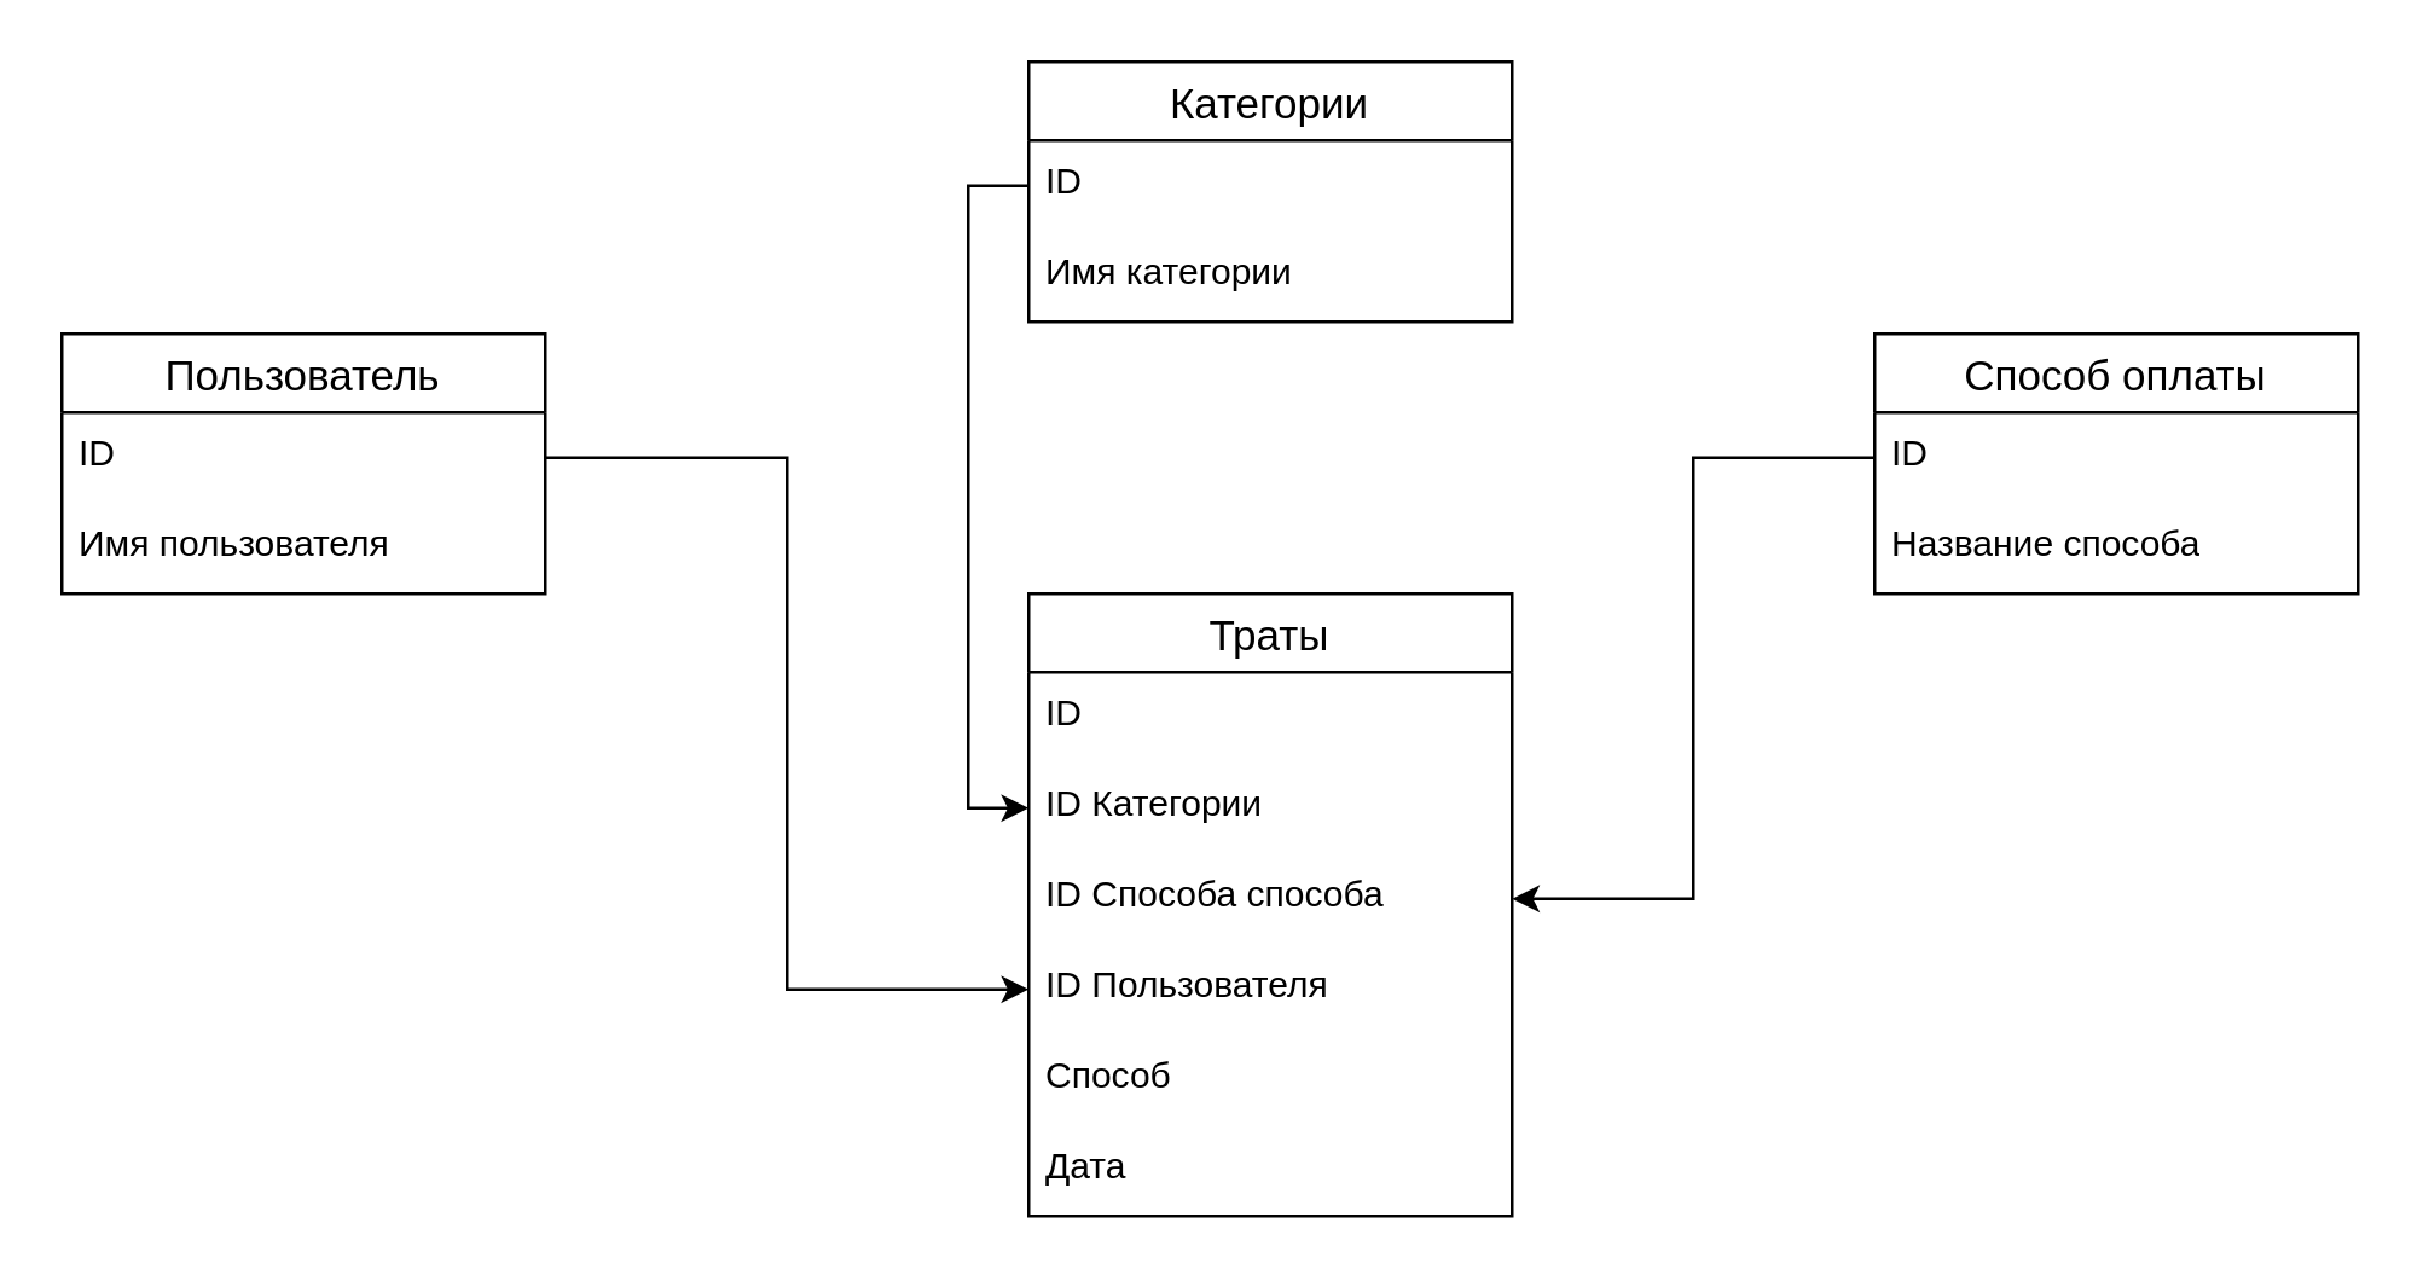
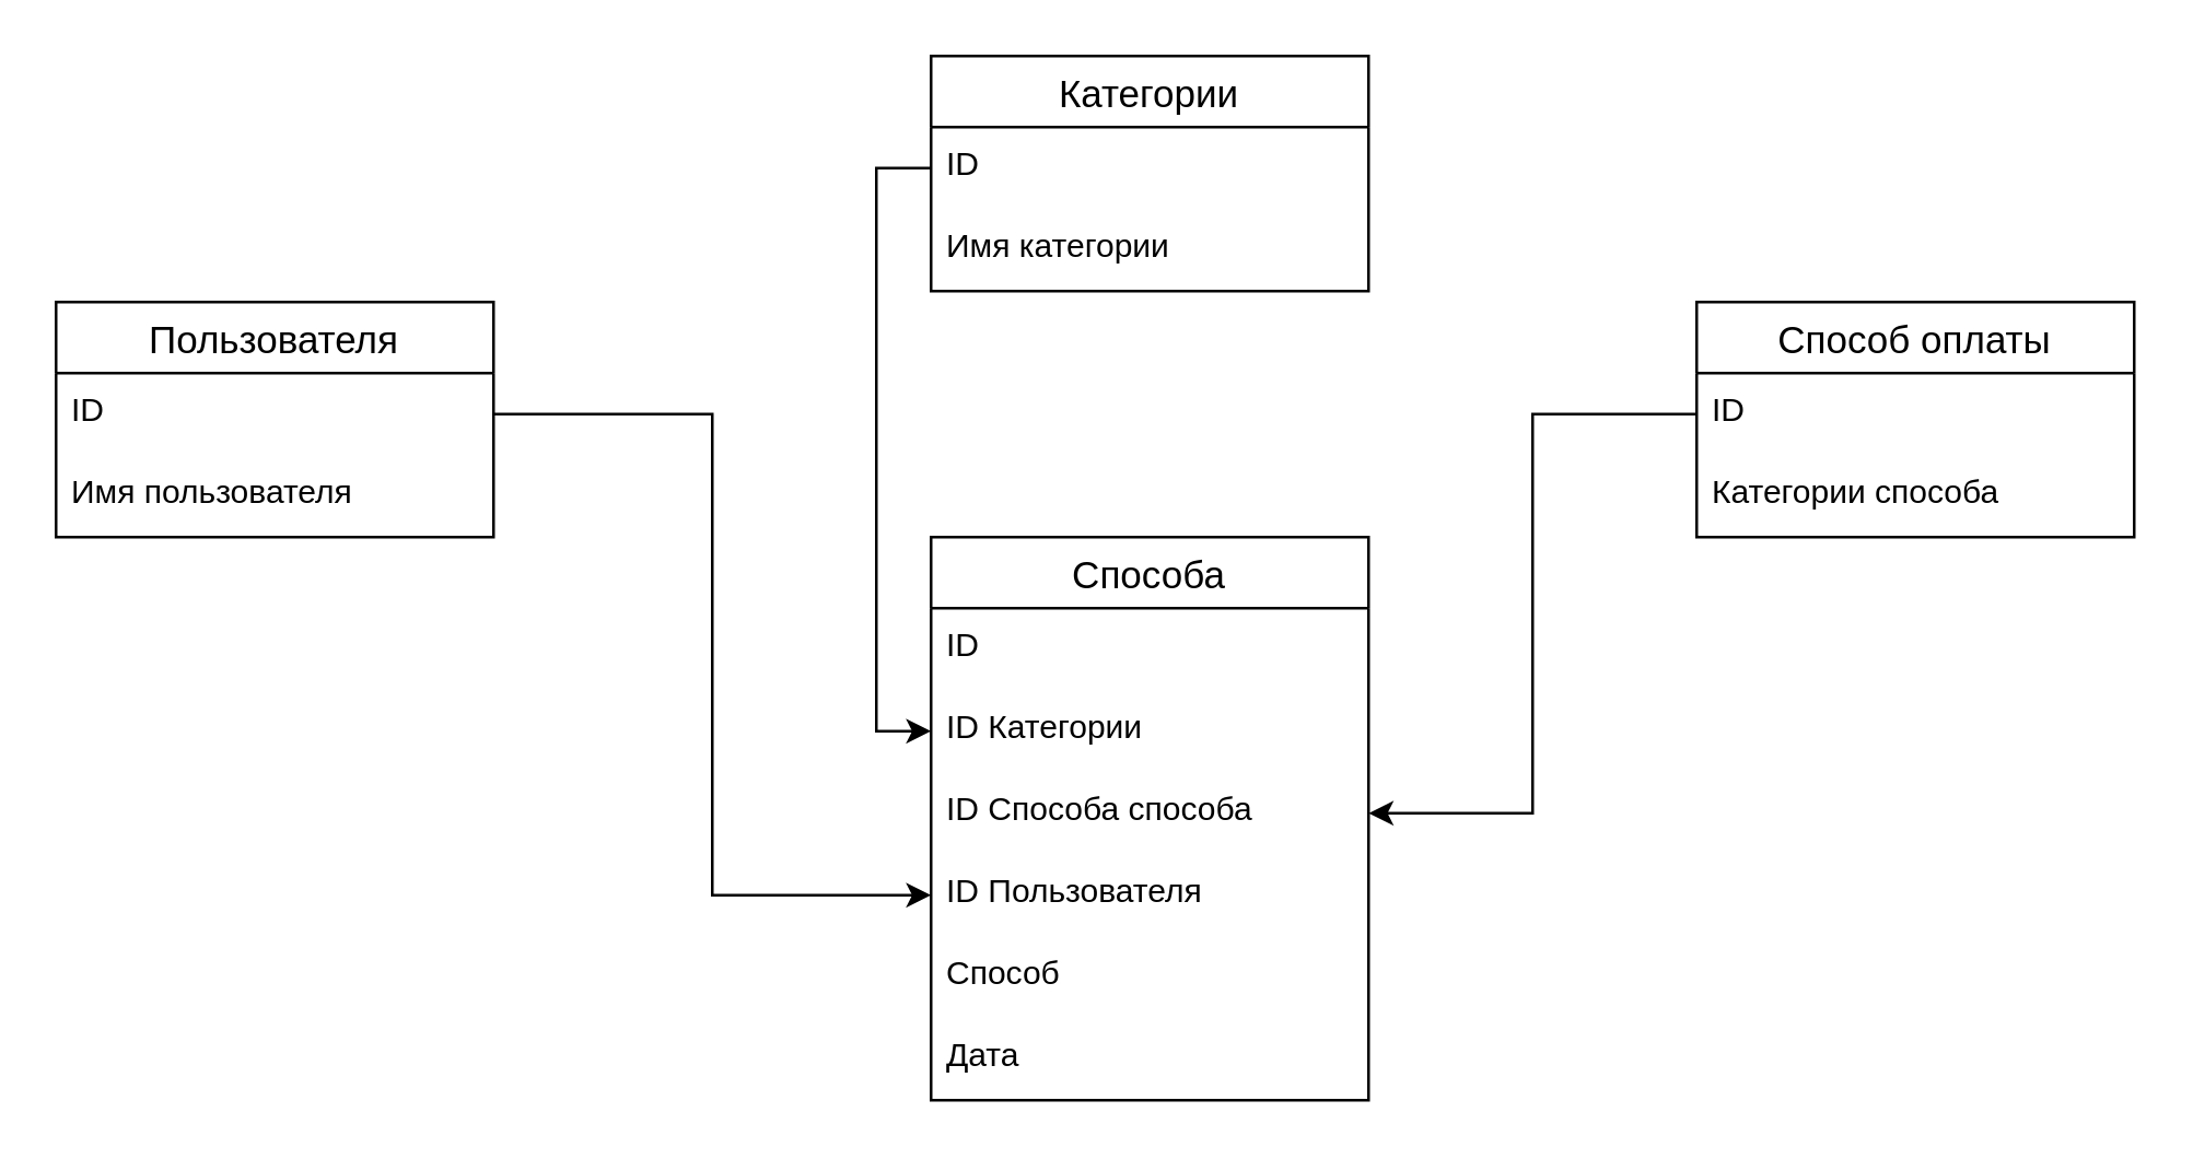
  <mxCell id="0" />
  <mxCell id="1" parent="0" />
- <mxCell id="2" value="Пользователь" style="swimlane;fontStyle=0;childLayout=stackLayout;horizontal=1;startSize=26;horizontalStack=0;resizeParent=1;resizeParentMax=0;resizeLast=0;collapsible=1;marginBottom=0;align=center;fontSize=14;" vertex="1" parent="1"><mxGeometry x="20" y="110" width="160" height="86" as="geometry" /></mxCell>
+ <mxCell id="2" value="Пользователя" style="swimlane;fontStyle=0;childLayout=stackLayout;horizontal=1;startSize=26;horizontalStack=0;resizeParent=1;resizeParentMax=0;resizeLast=0;collapsible=1;marginBottom=0;align=center;fontSize=14;" vertex="1" parent="1"><mxGeometry x="20" y="110" width="160" height="86" as="geometry" /></mxCell>
  <mxCell id="3" value="ID" style="text;strokeColor=none;fillColor=none;spacingLeft=4;spacingRight=4;overflow=hidden;rotatable=0;points=[[0,0.5],[1,0.5]];portConstraint=eastwest;fontSize=12;whiteSpace=wrap;html=1;" vertex="1" parent="2"><mxGeometry y="26" width="160" height="30" as="geometry" /></mxCell>
  <mxCell id="4" value="Имя пользователя" style="text;strokeColor=none;fillColor=none;spacingLeft=4;spacingRight=4;overflow=hidden;rotatable=0;points=[[0,0.5],[1,0.5]];portConstraint=eastwest;fontSize=12;whiteSpace=wrap;html=1;" vertex="1" parent="2"><mxGeometry y="56" width="160" height="30" as="geometry" /></mxCell>
- <mxCell id="5" value="Траты" style="swimlane;fontStyle=0;childLayout=stackLayout;horizontal=1;startSize=26;horizontalStack=0;resizeParent=1;resizeParentMax=0;resizeLast=0;collapsible=1;marginBottom=0;align=center;fontSize=14;" vertex="1" parent="1"><mxGeometry x="340" y="196" width="160" height="206" as="geometry" /></mxCell>
+ <mxCell id="5" value="Способа" style="swimlane;fontStyle=0;childLayout=stackLayout;horizontal=1;startSize=26;horizontalStack=0;resizeParent=1;resizeParentMax=0;resizeLast=0;collapsible=1;marginBottom=0;align=center;fontSize=14;" vertex="1" parent="1"><mxGeometry x="340" y="196" width="160" height="206" as="geometry" /></mxCell>
  <mxCell id="6" value="ID" style="text;strokeColor=none;fillColor=none;spacingLeft=4;spacingRight=4;overflow=hidden;rotatable=0;points=[[0,0.5],[1,0.5]];portConstraint=eastwest;fontSize=12;whiteSpace=wrap;html=1;" vertex="1" parent="5"><mxGeometry y="26" width="160" height="30" as="geometry" /></mxCell>
  <mxCell id="7" value="ID Категории" style="text;strokeColor=none;fillColor=none;spacingLeft=4;spacingRight=4;overflow=hidden;rotatable=0;points=[[0,0.5],[1,0.5]];portConstraint=eastwest;fontSize=12;whiteSpace=wrap;html=1;" vertex="1" parent="5"><mxGeometry y="56" width="160" height="30" as="geometry" /></mxCell>
  <mxCell id="8" value="ID Способа способа" style="text;strokeColor=none;fillColor=none;spacingLeft=4;spacingRight=4;overflow=hidden;rotatable=0;points=[[0,0.5],[1,0.5]];portConstraint=eastwest;fontSize=12;whiteSpace=wrap;html=1;" vertex="1" parent="5"><mxGeometry y="86" width="160" height="30" as="geometry" /></mxCell>
  <mxCell id="9" value="ID Пользователя" style="text;strokeColor=none;fillColor=none;spacingLeft=4;spacingRight=4;overflow=hidden;rotatable=0;points=[[0,0.5],[1,0.5]];portConstraint=eastwest;fontSize=12;whiteSpace=wrap;html=1;" vertex="1" parent="5"><mxGeometry y="116" width="160" height="30" as="geometry" /></mxCell>
  <mxCell id="10" value="Способ" style="text;strokeColor=none;fillColor=none;spacingLeft=4;spacingRight=4;overflow=hidden;rotatable=0;points=[[0,0.5],[1,0.5]];portConstraint=eastwest;fontSize=12;whiteSpace=wrap;html=1;" vertex="1" parent="5"><mxGeometry y="146" width="160" height="30" as="geometry" /></mxCell>
  <mxCell id="11" value="Дата" style="text;strokeColor=none;fillColor=none;spacingLeft=4;spacingRight=4;overflow=hidden;rotatable=0;points=[[0,0.5],[1,0.5]];portConstraint=eastwest;fontSize=12;whiteSpace=wrap;html=1;" vertex="1" parent="5"><mxGeometry y="176" width="160" height="30" as="geometry" /></mxCell>
  <mxCell id="12" value="Категории" style="swimlane;fontStyle=0;childLayout=stackLayout;horizontal=1;startSize=26;horizontalStack=0;resizeParent=1;resizeParentMax=0;resizeLast=0;collapsible=1;marginBottom=0;align=center;fontSize=14;" vertex="1" parent="1"><mxGeometry x="340" y="20" width="160" height="86" as="geometry" /></mxCell>
  <mxCell id="13" value="ID" style="text;strokeColor=none;fillColor=none;spacingLeft=4;spacingRight=4;overflow=hidden;rotatable=0;points=[[0,0.5],[1,0.5]];portConstraint=eastwest;fontSize=12;whiteSpace=wrap;html=1;" vertex="1" parent="12"><mxGeometry y="26" width="160" height="30" as="geometry" /></mxCell>
  <mxCell id="14" value="Имя категории" style="text;strokeColor=none;fillColor=none;spacingLeft=4;spacingRight=4;overflow=hidden;rotatable=0;points=[[0,0.5],[1,0.5]];portConstraint=eastwest;fontSize=12;whiteSpace=wrap;html=1;" vertex="1" parent="12"><mxGeometry y="56" width="160" height="30" as="geometry" /></mxCell>
  <mxCell id="15" value="Способ оплаты" style="swimlane;fontStyle=0;childLayout=stackLayout;horizontal=1;startSize=26;horizontalStack=0;resizeParent=1;resizeParentMax=0;resizeLast=0;collapsible=1;marginBottom=0;align=center;fontSize=14;" vertex="1" parent="1"><mxGeometry x="620" y="110" width="160" height="86" as="geometry" /></mxCell>
  <mxCell id="16" value="ID" style="text;strokeColor=none;fillColor=none;spacingLeft=4;spacingRight=4;overflow=hidden;rotatable=0;points=[[0,0.5],[1,0.5]];portConstraint=eastwest;fontSize=12;whiteSpace=wrap;html=1;" vertex="1" parent="15"><mxGeometry y="26" width="160" height="30" as="geometry" /></mxCell>
- <mxCell id="17" value="Название способа" style="text;strokeColor=none;fillColor=none;spacingLeft=4;spacingRight=4;overflow=hidden;rotatable=0;points=[[0,0.5],[1,0.5]];portConstraint=eastwest;fontSize=12;whiteSpace=wrap;html=1;" vertex="1" parent="15"><mxGeometry y="56" width="160" height="30" as="geometry" /></mxCell>
+ <mxCell id="17" value="Категории способа" style="text;strokeColor=none;fillColor=none;spacingLeft=4;spacingRight=4;overflow=hidden;rotatable=0;points=[[0,0.5],[1,0.5]];portConstraint=eastwest;fontSize=12;whiteSpace=wrap;html=1;" vertex="1" parent="15"><mxGeometry y="56" width="160" height="30" as="geometry" /></mxCell>
  <mxCell id="18" style="edgeStyle=orthogonalEdgeStyle;rounded=0;orthogonalLoop=1;jettySize=auto;html=1;exitX=1;exitY=0.5;exitDx=0;exitDy=0;entryX=0;entryY=0.5;entryDx=0;entryDy=0;" edge="1" parent="1" source="3" target="9"><mxGeometry relative="1" as="geometry" /></mxCell>
  <mxCell id="19" style="edgeStyle=orthogonalEdgeStyle;rounded=0;orthogonalLoop=1;jettySize=auto;html=1;exitX=0;exitY=0.5;exitDx=0;exitDy=0;entryX=1;entryY=0.5;entryDx=0;entryDy=0;" edge="1" parent="1" source="16" target="8"><mxGeometry relative="1" as="geometry" /></mxCell>
  <mxCell id="20" style="edgeStyle=orthogonalEdgeStyle;rounded=0;orthogonalLoop=1;jettySize=auto;html=1;exitX=0;exitY=0.5;exitDx=0;exitDy=0;entryX=0;entryY=0.5;entryDx=0;entryDy=0;" edge="1" parent="1" source="13" target="7"><mxGeometry relative="1" as="geometry" /></mxCell>
